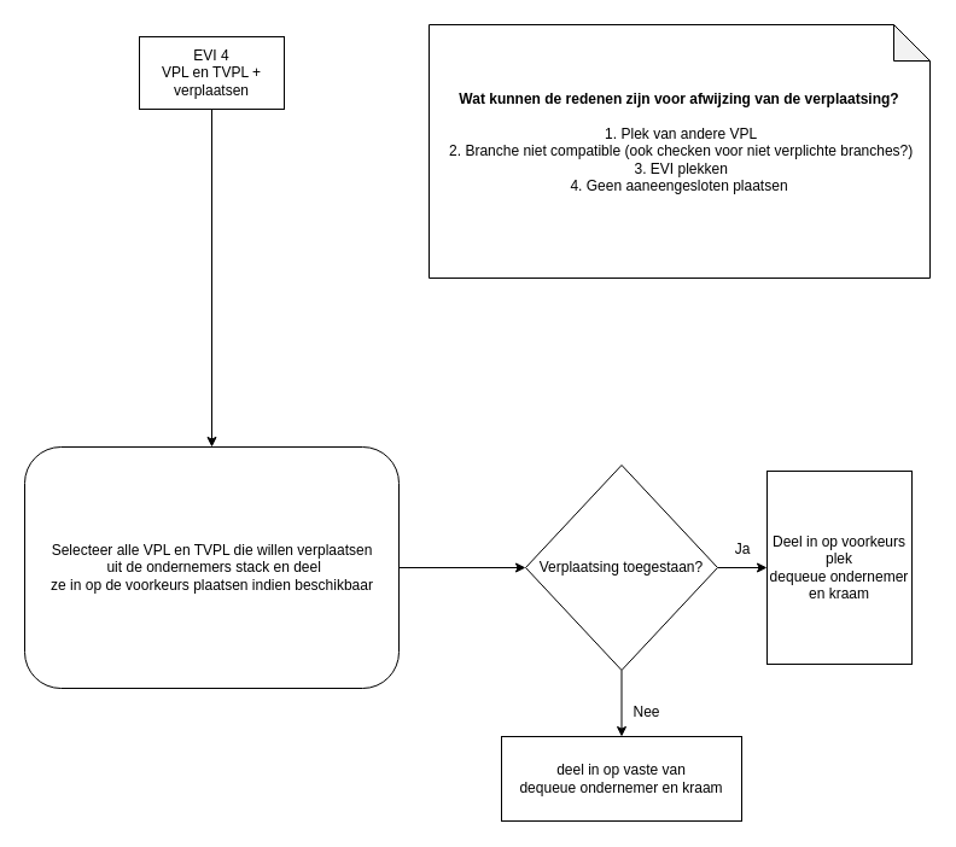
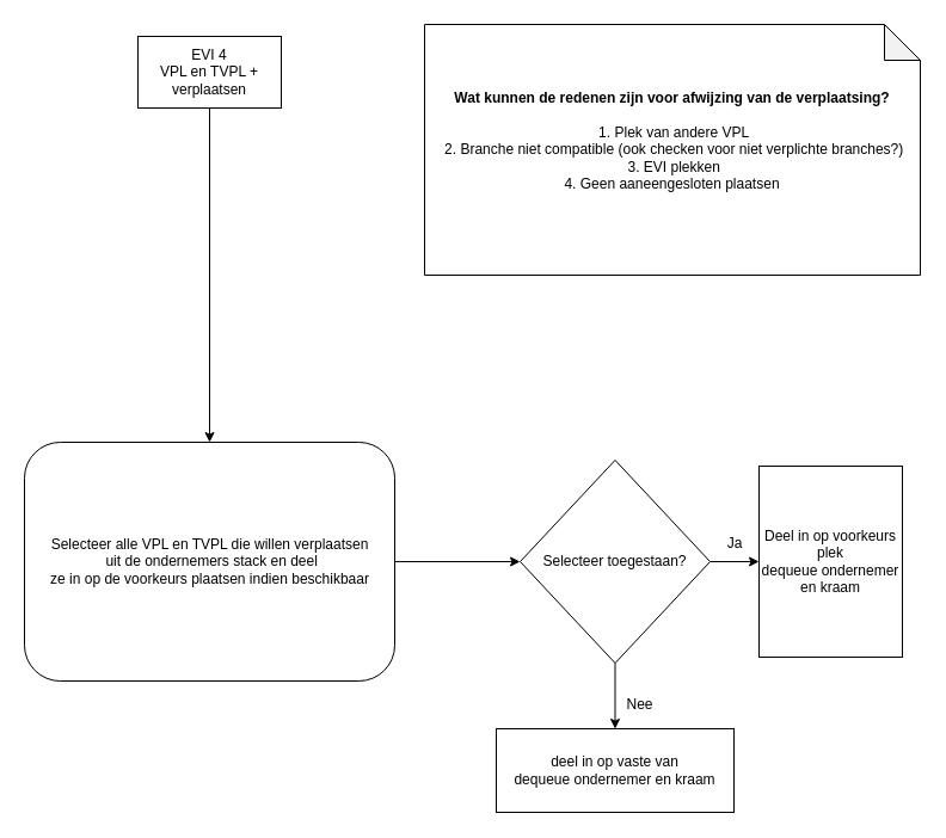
  <mxCell id="0" />
  <mxCell id="1" parent="0" />
  <mxCell id="2" style="edgeStyle=orthogonalEdgeStyle;rounded=0;orthogonalLoop=1;jettySize=auto;html=1;" parent="1" source="3" target="13" edge="1"><mxGeometry relative="1" as="geometry"><mxPoint x="175" y="280" as="targetPoint" /></mxGeometry></mxCell>
  <mxCell id="3" value="EVI 4&lt;br&gt;VPL en TVPL + verplaatsen" style="rounded=0;whiteSpace=wrap;html=1;" parent="1" vertex="1"><mxGeometry x="115" y="30" width="120" height="60" as="geometry" /></mxCell>
  <mxCell id="4" value="" style="edgeStyle=orthogonalEdgeStyle;rounded=0;orthogonalLoop=1;jettySize=auto;html=1;" parent="1" source="6" target="8" edge="1"><mxGeometry relative="1" as="geometry" /></mxCell>
  <mxCell id="5" style="edgeStyle=orthogonalEdgeStyle;rounded=0;orthogonalLoop=1;jettySize=auto;html=1;exitX=1;exitY=0.5;exitDx=0;exitDy=0;entryX=0;entryY=0.5;entryDx=0;entryDy=0;" parent="1" source="6" target="7" edge="1"><mxGeometry relative="1" as="geometry" /></mxCell>
- <mxCell id="6" value="Verplaatsing toegestaan?" style="rhombus;whiteSpace=wrap;html=1;" parent="1" vertex="1"><mxGeometry x="435" y="385" width="159" height="170" as="geometry" /></mxCell>
+ <mxCell id="6" value="Selecteer toegestaan?" style="rhombus;whiteSpace=wrap;html=1;" parent="1" vertex="1"><mxGeometry x="435" y="385" width="159" height="170" as="geometry" /></mxCell>
  <mxCell id="7" value="Deel in op voorkeurs plek&lt;br&gt;dequeue ondernemer en kraam" style="rounded=0;whiteSpace=wrap;html=1;" parent="1" vertex="1"><mxGeometry x="635" y="390" width="120" height="160" as="geometry" /></mxCell>
  <mxCell id="8" value="deel in op vaste van&lt;br&gt;dequeue ondernemer en kraam" style="whiteSpace=wrap;html=1;" parent="1" vertex="1"><mxGeometry x="415" y="610" width="199" height="70" as="geometry" /></mxCell>
  <mxCell id="9" value="&lt;div&gt;&lt;b&gt;Wat kunnen de redenen zijn voor afwijzing van de verplaatsing?&lt;/b&gt;&lt;/div&gt;&lt;div&gt;&lt;br&gt;&lt;/div&gt;&lt;div&gt;&amp;nbsp;1. Plek van andere VPL&lt;/div&gt;&lt;div&gt;&amp;nbsp;2. Branche niet compatible (ook checken voor niet verplichte branches?)&lt;/div&gt;&lt;div&gt;&amp;nbsp;3. EVI plekken&lt;/div&gt;&lt;div&gt;4. Geen aaneengesloten plaatsen&lt;/div&gt;&lt;div&gt;&lt;br&gt;&lt;/div&gt;" style="shape=note;whiteSpace=wrap;html=1;backgroundOutline=1;darkOpacity=0.05;align=center;" parent="1" vertex="1"><mxGeometry x="355" y="20" width="415" height="210" as="geometry" /></mxCell>
  <mxCell id="10" value="Ja" style="text;html=1;strokeColor=none;fillColor=none;align=center;verticalAlign=middle;whiteSpace=wrap;rounded=0;" vertex="1" parent="1"><mxGeometry x="585" y="440" width="60" height="30" as="geometry" /></mxCell>
  <mxCell id="11" value="Nee" style="text;html=1;align=center;verticalAlign=middle;resizable=0;points=[];autosize=1;strokeColor=none;fillColor=none;" vertex="1" parent="1"><mxGeometry x="515" y="580" width="40" height="20" as="geometry" /></mxCell>
  <mxCell id="12" style="edgeStyle=orthogonalEdgeStyle;rounded=0;orthogonalLoop=1;jettySize=auto;html=1;" edge="1" parent="1" source="13" target="6"><mxGeometry relative="1" as="geometry" /></mxCell>
  <mxCell id="13" value="" style="rounded=1;whiteSpace=wrap;html=1;" vertex="1" parent="1"><mxGeometry x="20" y="370" width="310" height="200" as="geometry" /></mxCell>
  <mxCell id="14" value="&lt;span&gt;Selecteer alle VPL en TVPL die willen verplaatsen&lt;/span&gt;&lt;br&gt;&lt;span&gt;&amp;nbsp;uit de ondernemers stack en deel&lt;/span&gt;&lt;br&gt;&lt;span&gt;ze in op de voorkeurs plaatsen indien beschikbaar&lt;/span&gt;" style="text;html=1;align=center;verticalAlign=middle;resizable=0;points=[];autosize=1;strokeColor=none;fillColor=none;" vertex="1" parent="1"><mxGeometry x="35" y="445" width="280" height="50" as="geometry" /></mxCell>
